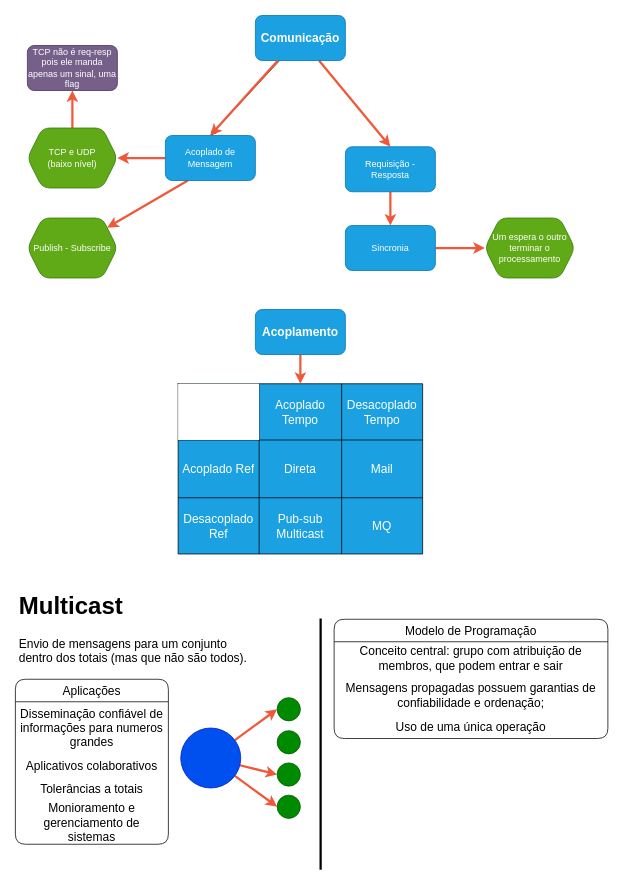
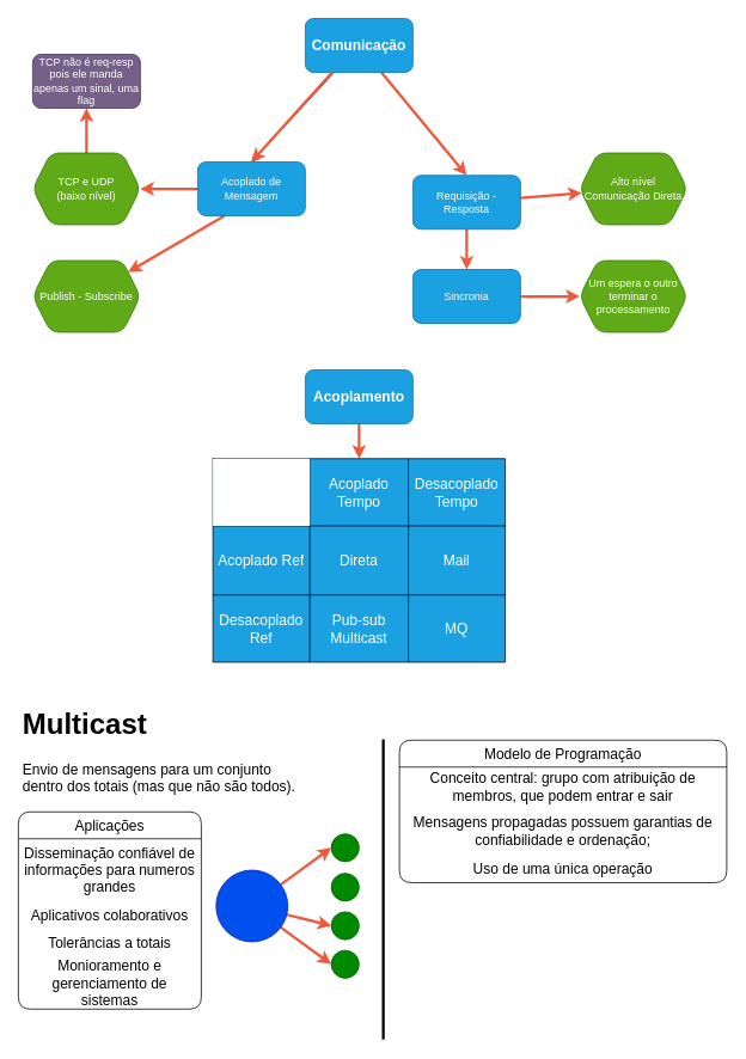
  <mxCell id="0" />
  <mxCell id="1" parent="0" />
  <mxCell id="2" style="edgeStyle=none;html=1;entryX=0.5;entryY=0;entryDx=0;entryDy=0;strokeWidth=3;strokeColor=#F0583A;" edge="1" parent="1" source="4" target="10"><mxGeometry relative="1" as="geometry" /></mxCell>
  <mxCell id="3" style="edgeStyle=none;html=1;entryX=0.5;entryY=0;entryDx=0;entryDy=0;" edge="1" parent="1" source="4" target="7"><mxGeometry relative="1" as="geometry" /></mxCell>
  <mxCell id="4" value="&lt;b&gt;&lt;font style=&quot;font-size: 16px&quot;&gt;Comunicação&lt;/font&gt;&lt;/b&gt;" style="rounded=1;whiteSpace=wrap;html=1;fillColor=#1ba1e2;fontColor=#ffffff;strokeColor=#006EAF;" vertex="1" parent="1"><mxGeometry x="340" y="20" width="120" height="60" as="geometry" /></mxCell>
  <mxCell id="5" style="edgeStyle=none;html=1;entryX=1;entryY=0.5;entryDx=0;entryDy=0;elbow=vertical;strokeWidth=3;strokeColor=#F0583A;" edge="1" parent="1" source="7" target="12"><mxGeometry relative="1" as="geometry" /></mxCell>
  <mxCell id="6" style="edgeStyle=none;html=1;exitX=0.25;exitY=1;exitDx=0;exitDy=0;fontSize=16;fontColor=#FFFFFF;strokeColor=#F0583A;strokeWidth=3;elbow=vertical;rounded=1;endArrow=classic;endFill=1;" edge="1" parent="1" source="7" target="19"><mxGeometry relative="1" as="geometry" /></mxCell>
  <mxCell id="7" value="Acoplado de Mensagem" style="rounded=1;whiteSpace=wrap;html=1;fillColor=#1ba1e2;fontColor=#ffffff;strokeColor=#006EAF;" vertex="1" parent="1"><mxGeometry x="220" y="180" width="120" height="60" as="geometry" /></mxCell>
+ <mxCell id="8" value="" style="edgeStyle=none;html=1;elbow=vertical;strokeWidth=3;strokeColor=#F0583A;" edge="1" parent="1" source="10" target="13"><mxGeometry relative="1" as="geometry" /></mxCell>
  <mxCell id="9" value="" style="edgeStyle=none;html=1;fontColor=#FFFFFF;elbow=vertical;entryX=0.5;entryY=0;entryDx=0;entryDy=0;strokeColor=#F0583A;strokeWidth=3;" edge="1" parent="1" source="10" target="16"><mxGeometry relative="1" as="geometry"><mxPoint x="520" y="320" as="targetPoint" /></mxGeometry></mxCell>
  <mxCell id="10" value="Requisição - Resposta" style="rounded=1;whiteSpace=wrap;html=1;fillColor=#1ba1e2;fontColor=#ffffff;strokeColor=#006EAF;" vertex="1" parent="1"><mxGeometry x="460" y="195" width="120" height="60" as="geometry" /></mxCell>
  <mxCell id="11" style="edgeStyle=none;html=1;elbow=vertical;strokeWidth=3;strokeColor=#F0583A;" edge="1" parent="1" source="12" target="14"><mxGeometry relative="1" as="geometry" /></mxCell>
  <mxCell id="12" value="TCP e UDP&lt;br&gt;(baixo nível)" style="shape=hexagon;perimeter=hexagonPerimeter2;whiteSpace=wrap;html=1;fixedSize=1;fillColor=#60a917;fontColor=#ffffff;strokeColor=#2D7600;rounded=1;" vertex="1" parent="1"><mxGeometry x="36" y="170" width="120" height="80" as="geometry" /></mxCell>
+ <mxCell id="13" value="Alto nível&lt;br&gt;Comunicação Direta" style="shape=hexagon;perimeter=hexagonPerimeter2;whiteSpace=wrap;html=1;fixedSize=1;fillColor=#60a917;strokeColor=#2D7600;fontColor=#ffffff;rounded=1;" vertex="1" parent="1"><mxGeometry x="646" y="170" width="120" height="80" as="geometry" /></mxCell>
  <mxCell id="14" value="&lt;font color=&quot;#ffffff&quot;&gt;&lt;span style=&quot;font-family: &amp;#34;helvetica&amp;#34; ; font-size: 12px ; font-style: normal ; font-weight: 400 ; letter-spacing: normal ; text-align: center ; text-indent: 0px ; text-transform: none ; word-spacing: 0px ; display: inline ; float: none&quot;&gt;TCP não é req-resp pois ele manda apenas um sinal, uma flag&lt;/span&gt;&lt;br&gt;&lt;/font&gt;" style="rounded=1;whiteSpace=wrap;html=1;fillColor=#76608a;fontColor=#ffffff;strokeColor=#432D57;" vertex="1" parent="1"><mxGeometry x="36" y="60" width="120" height="60" as="geometry" /></mxCell>
  <mxCell id="15" style="edgeStyle=none;html=1;entryX=0;entryY=0.5;entryDx=0;entryDy=0;fontColor=#FFFFFF;elbow=vertical;strokeWidth=3;strokeColor=#F0583A;" edge="1" parent="1" source="16" target="17"><mxGeometry relative="1" as="geometry" /></mxCell>
  <mxCell id="16" value="Sincronia" style="rounded=1;whiteSpace=wrap;html=1;fillColor=#1ba1e2;fontColor=#ffffff;strokeColor=#006EAF;" vertex="1" parent="1"><mxGeometry x="460" y="300" width="120" height="60" as="geometry" /></mxCell>
  <mxCell id="17" value="Um espera o outro terminar o processamento" style="shape=hexagon;perimeter=hexagonPerimeter2;whiteSpace=wrap;html=1;fixedSize=1;fillColor=#60a917;strokeColor=#2D7600;fontColor=#ffffff;rounded=1;sketch=0;shadow=0;" vertex="1" parent="1"><mxGeometry x="646" y="290" width="120" height="80" as="geometry" /></mxCell>
  <mxCell id="18" style="edgeStyle=none;html=1;entryX=0.5;entryY=0;entryDx=0;entryDy=0;strokeWidth=3;strokeColor=#F0583A;exitX=0.25;exitY=1;exitDx=0;exitDy=0;" edge="1" parent="1" source="4" target="7"><mxGeometry relative="1" as="geometry"><mxPoint x="367.692" y="101" as="sourcePoint" /><mxPoint x="460" y="201" as="targetPoint" /></mxGeometry></mxCell>
  <mxCell id="19" value="Publish - Subscribe" style="shape=hexagon;perimeter=hexagonPerimeter2;whiteSpace=wrap;html=1;fixedSize=1;fillColor=#60a917;fontColor=#ffffff;strokeColor=#2D7600;rounded=1;" vertex="1" parent="1"><mxGeometry x="36" y="290" width="120" height="80" as="geometry" /></mxCell>
  <mxCell id="20" value="" style="shape=table;startSize=0;container=1;collapsible=0;childLayout=tableLayout;rounded=1;shadow=0;labelBackgroundColor=none;sketch=0;fontSize=16;fillColor=#1ba1e2;strokeColor=default;fontColor=#ffffff;" vertex="1" parent="1"><mxGeometry x="237" y="511" width="326" height="227" as="geometry" /></mxCell>
  <mxCell id="21" value="" style="shape=partialRectangle;collapsible=0;dropTarget=0;pointerEvents=0;fillColor=none;top=0;left=0;bottom=0;right=0;points=[[0,0.5],[1,0.5]];portConstraint=eastwest;rounded=1;shadow=0;labelBackgroundColor=none;sketch=0;fontSize=16;fontColor=#FFFFFF;strokeColor=none;" vertex="1" parent="20"><mxGeometry width="326" height="75" as="geometry" /></mxCell>
  <mxCell id="22" value="" style="shape=partialRectangle;html=1;whiteSpace=wrap;connectable=0;overflow=hidden;fillColor=#FFFFFF;top=0;left=0;bottom=0;right=0;pointerEvents=1;rounded=1;shadow=0;labelBackgroundColor=none;sketch=0;fontSize=16;fontColor=#333333;strokeColor=none;" vertex="1" parent="21"><mxGeometry width="108" height="75" as="geometry"><mxRectangle width="108" height="75" as="alternateBounds" /></mxGeometry></mxCell>
  <mxCell id="23" value="&lt;span style=&quot;color: rgb(255 , 255 , 255) ; font-family: &amp;#34;helvetica&amp;#34; ; font-size: 16px ; font-style: normal ; font-weight: 400 ; letter-spacing: normal ; text-align: center ; text-indent: 0px ; text-transform: none ; word-spacing: 0px ; display: inline ; float: none&quot;&gt;Acoplado&lt;br&gt;Tempo&lt;/span&gt;" style="shape=partialRectangle;html=1;whiteSpace=wrap;connectable=0;overflow=hidden;fillColor=none;top=0;left=0;bottom=0;right=0;pointerEvents=1;rounded=1;shadow=0;labelBackgroundColor=none;sketch=0;fontSize=16;fontColor=#FFFFFF;" vertex="1" parent="21"><mxGeometry x="108" width="110" height="75" as="geometry"><mxRectangle width="110" height="75" as="alternateBounds" /></mxGeometry></mxCell>
  <mxCell id="24" value="Desacoplado&lt;br&gt;Tempo" style="shape=partialRectangle;html=1;whiteSpace=wrap;connectable=0;overflow=hidden;fillColor=none;top=0;left=0;bottom=0;right=0;pointerEvents=1;rounded=1;shadow=0;labelBackgroundColor=none;sketch=0;fontSize=16;fontColor=#FFFFFF;" vertex="1" parent="21"><mxGeometry x="218" width="108" height="75" as="geometry"><mxRectangle width="108" height="75" as="alternateBounds" /></mxGeometry></mxCell>
  <mxCell id="25" value="" style="shape=partialRectangle;collapsible=0;dropTarget=0;pointerEvents=0;fillColor=none;top=0;left=0;bottom=0;right=0;points=[[0,0.5],[1,0.5]];portConstraint=eastwest;rounded=1;shadow=0;labelBackgroundColor=none;sketch=0;fontSize=16;fontColor=#FFFFFF;" vertex="1" parent="20"><mxGeometry y="75" width="326" height="77" as="geometry" /></mxCell>
  <mxCell id="26" value="Acoplado Ref" style="shape=partialRectangle;html=1;whiteSpace=wrap;connectable=0;overflow=hidden;fillColor=none;top=0;left=0;bottom=0;right=0;pointerEvents=1;rounded=1;shadow=0;labelBackgroundColor=none;sketch=0;fontSize=16;fontColor=#FFFFFF;" vertex="1" parent="25"><mxGeometry width="108" height="77" as="geometry"><mxRectangle width="108" height="77" as="alternateBounds" /></mxGeometry></mxCell>
  <mxCell id="27" value="Direta" style="shape=partialRectangle;html=1;whiteSpace=wrap;connectable=0;overflow=hidden;fillColor=none;top=0;left=0;bottom=0;right=0;pointerEvents=1;rounded=1;shadow=0;labelBackgroundColor=none;sketch=0;fontSize=16;fontColor=#FFFFFF;" vertex="1" parent="25"><mxGeometry x="108" width="110" height="77" as="geometry"><mxRectangle width="110" height="77" as="alternateBounds" /></mxGeometry></mxCell>
  <mxCell id="28" value="Mail" style="shape=partialRectangle;html=1;whiteSpace=wrap;connectable=0;overflow=hidden;fillColor=none;top=0;left=0;bottom=0;right=0;pointerEvents=1;rounded=1;shadow=0;labelBackgroundColor=none;sketch=0;fontSize=16;fontColor=#FFFFFF;" vertex="1" parent="25"><mxGeometry x="218" width="108" height="77" as="geometry"><mxRectangle width="108" height="77" as="alternateBounds" /></mxGeometry></mxCell>
  <mxCell id="29" value="" style="shape=partialRectangle;collapsible=0;dropTarget=0;pointerEvents=0;fillColor=none;top=0;left=0;bottom=0;right=0;points=[[0,0.5],[1,0.5]];portConstraint=eastwest;rounded=1;shadow=0;labelBackgroundColor=none;sketch=0;fontSize=16;fontColor=#FFFFFF;" vertex="1" parent="20"><mxGeometry y="152" width="326" height="75" as="geometry" /></mxCell>
  <mxCell id="30" value="Desacoplado&lt;br&gt;Ref" style="shape=partialRectangle;html=1;whiteSpace=wrap;connectable=0;overflow=hidden;fillColor=none;top=0;left=0;bottom=0;right=0;pointerEvents=1;rounded=1;shadow=0;labelBackgroundColor=none;sketch=0;fontSize=16;fontColor=#FFFFFF;" vertex="1" parent="29"><mxGeometry width="108" height="75" as="geometry"><mxRectangle width="108" height="75" as="alternateBounds" /></mxGeometry></mxCell>
  <mxCell id="31" value="Pub-sub&lt;br&gt;Multicast" style="shape=partialRectangle;html=1;whiteSpace=wrap;connectable=0;overflow=hidden;fillColor=none;top=0;left=0;bottom=0;right=0;pointerEvents=1;rounded=1;shadow=0;labelBackgroundColor=none;sketch=0;fontSize=16;fontColor=#FFFFFF;" vertex="1" parent="29"><mxGeometry x="108" width="110" height="75" as="geometry"><mxRectangle width="110" height="75" as="alternateBounds" /></mxGeometry></mxCell>
  <mxCell id="32" value="MQ" style="shape=partialRectangle;html=1;whiteSpace=wrap;connectable=0;overflow=hidden;fillColor=none;top=0;left=0;bottom=0;right=0;pointerEvents=1;rounded=1;shadow=0;labelBackgroundColor=none;sketch=0;fontSize=16;fontColor=#FFFFFF;" vertex="1" parent="29"><mxGeometry x="218" width="108" height="75" as="geometry"><mxRectangle width="108" height="75" as="alternateBounds" /></mxGeometry></mxCell>
  <mxCell id="33" style="edgeStyle=none;rounded=1;html=1;fontSize=16;fontColor=#FFFFFF;endArrow=classic;endFill=1;strokeColor=#F0583A;strokeWidth=3;elbow=vertical;" edge="1" parent="1" source="34" target="21"><mxGeometry relative="1" as="geometry" /></mxCell>
  <mxCell id="34" value="&lt;span style=&quot;font-size: 16px&quot;&gt;&lt;b&gt;Acoplamento&lt;/b&gt;&lt;/span&gt;" style="rounded=1;whiteSpace=wrap;html=1;fillColor=#1ba1e2;fontColor=#ffffff;strokeColor=#006EAF;" vertex="1" parent="1"><mxGeometry x="340" y="412" width="120" height="60" as="geometry" /></mxCell>
  <mxCell id="35" value="&lt;h1&gt;&lt;font color=&quot;#000000&quot;&gt;Multicast&lt;/font&gt;&lt;/h1&gt;&lt;p&gt;&lt;font color=&quot;#000000&quot;&gt;Envio de mensagens para um conjunto dentro dos totais (mas que não são todos).&lt;/font&gt;&lt;/p&gt;" style="text;html=1;strokeColor=none;fillColor=none;spacing=5;spacingTop=-20;whiteSpace=wrap;overflow=hidden;rounded=0;shadow=0;labelBackgroundColor=none;sketch=0;fontSize=16;fontColor=#FFFFFF;" vertex="1" parent="1"><mxGeometry x="20" y="778" width="317" height="114" as="geometry" /></mxCell>
  <mxCell id="36" style="edgeStyle=none;rounded=1;html=1;entryX=0;entryY=0.5;entryDx=0;entryDy=0;fontSize=16;fontColor=#000000;endArrow=classic;endFill=1;strokeColor=#F0583A;strokeWidth=3;elbow=vertical;" edge="1" parent="1" source="39" target="40"><mxGeometry relative="1" as="geometry" /></mxCell>
  <mxCell id="37" style="edgeStyle=none;rounded=1;html=1;entryX=0;entryY=0.5;entryDx=0;entryDy=0;fontSize=16;fontColor=#000000;endArrow=classic;endFill=1;strokeColor=#F0583A;strokeWidth=3;elbow=vertical;" edge="1" parent="1" source="39" target="41"><mxGeometry relative="1" as="geometry" /></mxCell>
  <mxCell id="38" style="edgeStyle=none;rounded=1;html=1;entryX=0;entryY=0.5;entryDx=0;entryDy=0;fontSize=16;fontColor=#000000;endArrow=classic;endFill=1;strokeColor=#F0583A;strokeWidth=3;elbow=vertical;" edge="1" parent="1" source="39" target="43"><mxGeometry relative="1" as="geometry" /></mxCell>
  <mxCell id="39" value="" style="ellipse;whiteSpace=wrap;html=1;aspect=fixed;rounded=1;shadow=0;labelBackgroundColor=none;sketch=0;fontSize=16;fontColor=#ffffff;strokeColor=#001DBC;fillColor=#0050ef;" vertex="1" parent="1"><mxGeometry x="240.5" y="970" width="80" height="80" as="geometry" /></mxCell>
  <mxCell id="40" value="" style="ellipse;whiteSpace=wrap;html=1;aspect=fixed;rounded=1;shadow=0;labelBackgroundColor=none;sketch=0;fontSize=16;fontColor=#ffffff;strokeColor=#005700;fillColor=#008a00;" vertex="1" parent="1"><mxGeometry x="369" y="929.5" width="31" height="31" as="geometry" /></mxCell>
  <mxCell id="41" value="" style="ellipse;whiteSpace=wrap;html=1;aspect=fixed;rounded=1;shadow=0;labelBackgroundColor=none;sketch=0;fontSize=16;fontColor=#ffffff;strokeColor=#005700;fillColor=#008a00;" vertex="1" parent="1"><mxGeometry x="369" y="1016.5" width="31" height="31" as="geometry" /></mxCell>
  <mxCell id="42" value="" style="ellipse;whiteSpace=wrap;html=1;aspect=fixed;rounded=1;shadow=0;labelBackgroundColor=none;sketch=0;fontSize=16;fontColor=#ffffff;strokeColor=#005700;fillColor=#008a00;" vertex="1" parent="1"><mxGeometry x="369" y="973.5" width="31" height="31" as="geometry" /></mxCell>
  <mxCell id="43" value="" style="ellipse;whiteSpace=wrap;html=1;aspect=fixed;rounded=1;shadow=0;labelBackgroundColor=none;sketch=0;fontSize=16;fontColor=#ffffff;strokeColor=#005700;fillColor=#008a00;" vertex="1" parent="1"><mxGeometry x="369" y="1059.5" width="31" height="31" as="geometry" /></mxCell>
  <mxCell id="44" value="Aplicações" style="swimlane;fontStyle=0;childLayout=stackLayout;horizontal=1;startSize=30;horizontalStack=0;resizeParent=1;resizeParentMax=0;resizeLast=0;collapsible=1;marginBottom=0;rounded=1;shadow=0;labelBackgroundColor=none;sketch=0;fontSize=16;" vertex="1" parent="1"><mxGeometry x="20" y="905" width="204" height="220" as="geometry"><mxRectangle x="365" y="778" width="104" height="30" as="alternateBounds" /></mxGeometry></mxCell>
  <mxCell id="45" value="Disseminação confiável de informações para numeros grandes" style="text;strokeColor=none;fillColor=none;align=center;verticalAlign=middle;spacingLeft=4;spacingRight=4;overflow=hidden;points=[[0,0.5],[1,0.5]];portConstraint=eastwest;rotatable=0;rounded=1;shadow=0;labelBackgroundColor=none;sketch=0;fontSize=16;fontColor=#000000;whiteSpace=wrap;html=1;" vertex="1" parent="44"><mxGeometry y="30" width="204" height="70" as="geometry" /></mxCell>
  <mxCell id="46" value="Aplicativos colaborativos" style="text;strokeColor=none;fillColor=none;align=center;verticalAlign=middle;spacingLeft=4;spacingRight=4;overflow=hidden;points=[[0,0.5],[1,0.5]];portConstraint=eastwest;rotatable=0;rounded=1;shadow=0;labelBackgroundColor=none;sketch=0;fontSize=16;fontColor=#000000;" vertex="1" parent="44"><mxGeometry y="100" width="204" height="30" as="geometry" /></mxCell>
  <mxCell id="47" value="Tolerâncias a totais" style="text;strokeColor=none;fillColor=none;align=center;verticalAlign=middle;spacingLeft=4;spacingRight=4;overflow=hidden;points=[[0,0.5],[1,0.5]];portConstraint=eastwest;rotatable=0;rounded=1;shadow=0;labelBackgroundColor=none;sketch=0;fontSize=16;fontColor=#000000;" vertex="1" parent="44"><mxGeometry y="130" width="204" height="30" as="geometry" /></mxCell>
  <mxCell id="48" value="Monioramento e gerenciamento de sistemas" style="text;strokeColor=none;fillColor=none;align=center;verticalAlign=middle;spacingLeft=4;spacingRight=4;overflow=hidden;points=[[0,0.5],[1,0.5]];portConstraint=eastwest;rotatable=0;rounded=1;shadow=0;labelBackgroundColor=none;sketch=0;fontSize=16;fontColor=#000000;whiteSpace=wrap;" vertex="1" parent="44"><mxGeometry y="160" width="204" height="60" as="geometry" /></mxCell>
  <mxCell id="49" value="" style="endArrow=none;html=1;rounded=1;fontSize=16;fontColor=#000000;strokeWidth=3;elbow=vertical;fillColor=#008a00;strokeColor=#000000;" edge="1" parent="1"><mxGeometry width="50" height="50" relative="1" as="geometry"><mxPoint x="427" y="1159" as="sourcePoint" /><mxPoint x="427" y="824" as="targetPoint" /></mxGeometry></mxCell>
  <mxCell id="50" value="Modelo de Programação" style="swimlane;fontStyle=0;childLayout=stackLayout;horizontal=1;startSize=30;horizontalStack=0;resizeParent=1;resizeParentMax=0;resizeLast=0;collapsible=1;marginBottom=0;rounded=1;shadow=0;labelBackgroundColor=none;sketch=0;fontSize=16;" vertex="1" parent="1"><mxGeometry x="445" y="825" width="365" height="159" as="geometry"><mxRectangle x="459" y="825" width="104" height="30" as="alternateBounds" /></mxGeometry></mxCell>
  <mxCell id="51" value="Conceito central: grupo com atribuição de membros, que podem entrar e sair" style="text;strokeColor=none;fillColor=none;align=center;verticalAlign=middle;spacingLeft=4;spacingRight=4;overflow=hidden;points=[[0,0.5],[1,0.5]];portConstraint=eastwest;rotatable=0;rounded=1;shadow=0;labelBackgroundColor=none;sketch=0;fontSize=16;fontColor=#000000;whiteSpace=wrap;html=1;" vertex="1" parent="50"><mxGeometry y="30" width="365" height="43" as="geometry" /></mxCell>
  <mxCell id="52" value="Mensagens propagadas possuem garantias de confiabilidade e ordenação;" style="text;strokeColor=none;fillColor=none;align=center;verticalAlign=middle;spacingLeft=4;spacingRight=4;overflow=hidden;points=[[0,0.5],[1,0.5]];portConstraint=eastwest;rotatable=0;rounded=1;shadow=0;labelBackgroundColor=none;sketch=0;fontSize=16;fontColor=#000000;whiteSpace=wrap;" vertex="1" parent="50"><mxGeometry y="73" width="365" height="56" as="geometry" /></mxCell>
  <mxCell id="53" value="Uso de uma única operação" style="text;strokeColor=none;fillColor=none;align=center;verticalAlign=middle;spacingLeft=4;spacingRight=4;overflow=hidden;points=[[0,0.5],[1,0.5]];portConstraint=eastwest;rotatable=0;rounded=1;shadow=0;labelBackgroundColor=none;sketch=0;fontSize=16;fontColor=#000000;whiteSpace=wrap;" vertex="1" parent="50"><mxGeometry y="129" width="365" height="30" as="geometry" /></mxCell>
